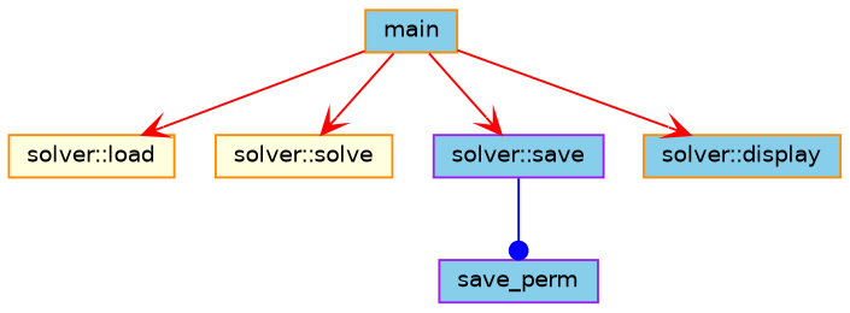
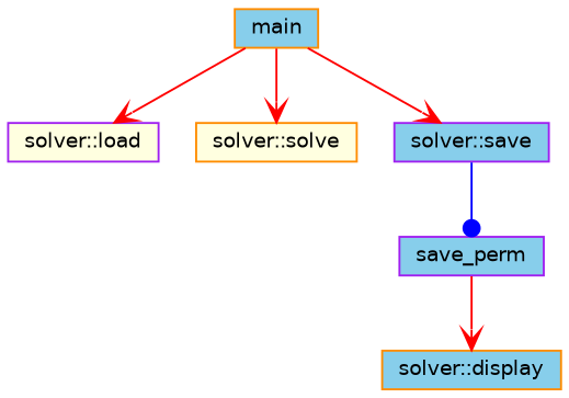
  digraph {
    rankdir=TB
    node [color=darkorange fillcolor=skyblue fontname=Helvetica fontsize=10 shape=record style=filled]
    edge [arrowhead=vee color=red fontname=Helvetica fontsize=10 labelfontname=Helvetica labelfontsize=10 style=solid]
    n1 [fontcolor=black height=0.2 label=main width=0.4]
-   n2 [fillcolor=lightyellow height=0.2 label="solver::load" width=0.4]
+   n2 [color=purple fillcolor=lightyellow height=0.2 label="solver::load" width=0.4]
    n3 [fillcolor=lightyellow height=0.2 label="solver::solve" width=0.4]
    n4 [color=purple height=0.2 label="solver::save" width=0.4]
    n5 [height=0.2 label="solver::display" width=0.4]
    n6 [color=purple height=0.2 label=save_perm width=0.4]
    n1 -> n2
    n1 -> n3
    n1 -> n4
-   n1 -> n5
+   n6 -> n5
    n4 -> n6 [arrowhead=dot color=blue]
  }
